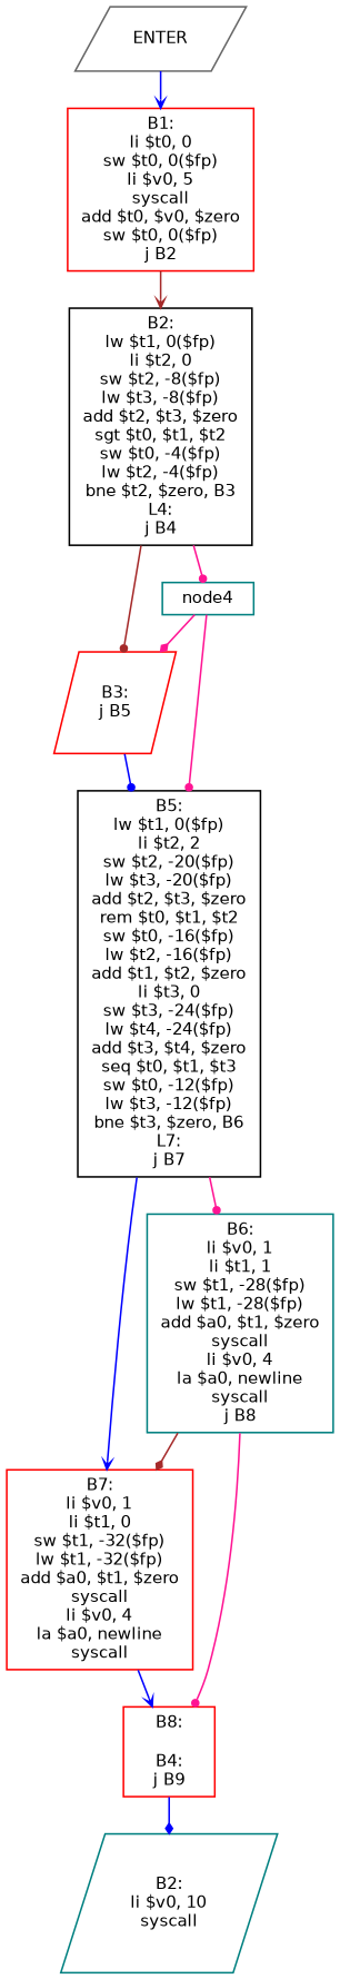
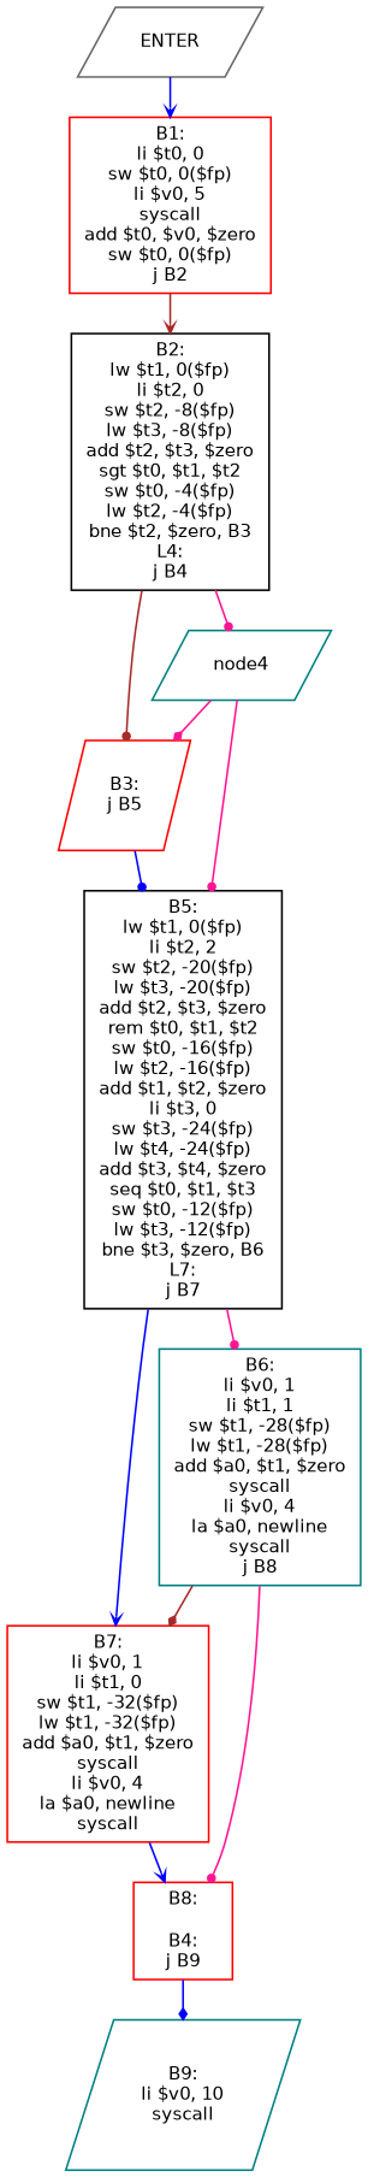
  digraph {
    fontname="DejaVu Sans"
    ranksep=.3
    node [color=red fillcolor=white fontname="DejaVu Sans" fontsize=10 shape=box style=filled]
    edge [arrowhead=dot arrowsize=.5 color=blue fontname="DejaVu Sans"]
    n1 [color=gray40 height=.09 label=ENTER shape=parallelogram]
    n2 [height=.09 label="B1:\nli $t0, 0\nsw $t0, 0($fp)\nli $v0, 5\nsyscall\nadd $t0, $v0, $zero\nsw $t0, 0($fp)\nj B2\n"]
    n3 [color=black height=.09 label="B2:\nlw $t1, 0($fp)\nli $t2, 0\nsw $t2, -8($fp)\nlw $t3, -8($fp)\nadd $t2, $t3, $zero\nsgt $t0, $t1, $t2\nsw $t0, -4($fp)\nlw $t2, -4($fp)\nbne $t2, $zero, B3\nL4:\nj B4\n"]
    n4 [height=.09 label="B3:\nj B5\n" shape=parallelogram]
-   node4 [color=teal height=.09]
+   node4 [color=teal height=.09 shape=parallelogram]
    n6 [color=black height=.09 label="B5:\nlw $t1, 0($fp)\nli $t2, 2\nsw $t2, -20($fp)\nlw $t3, -20($fp)\nadd $t2, $t3, $zero\nrem $t0, $t1, $t2\nsw $t0, -16($fp)\nlw $t2, -16($fp)\nadd $t1, $t2, $zero\nli $t3, 0\nsw $t3, -24($fp)\nlw $t4, -24($fp)\nadd $t3, $t4, $zero\nseq $t0, $t1, $t3\nsw $t0, -12($fp)\nlw $t3, -12($fp)\nbne $t3, $zero, B6\nL7:\nj B7\n"]
    n7 [color=teal height=.09 label="B6:\nli $v0, 1\nli $t1, 1\nsw $t1, -28($fp)\nlw $t1, -28($fp)\nadd $a0, $t1, $zero\nsyscall\nli $v0, 4\nla $a0, newline\nsyscall\nj B8\n"]
    n8 [height=.09 label="B7:\nli $v0, 1\nli $t1, 0\nsw $t1, -32($fp)\nlw $t1, -32($fp)\nadd $a0, $t1, $zero\nsyscall\nli $v0, 4\nla $a0, newline\nsyscall\n"]
    n9 [height=.09 label="B8:\n\nB4:\nj B9\n"]
-   n10 [color=teal height=.09 label="B2:\nli $v0, 10\nsyscall" shape=parallelogram]
+   n10 [color=teal height=.09 label="B9:\nli $v0, 10\nsyscall" shape=parallelogram]
    n1 -> n2 [arrowhead=vee]
    n2 -> n3 [arrowhead=vee color=brown]
    n3 -> n4 [color=brown]
    n3 -> node4 [color=deeppink]
    n4 -> n6
    node4 -> n4 [arrowhead=diamond color=deeppink]
    node4 -> n6 [color=deeppink]
    n6 -> n7 [color=deeppink]
    n6 -> n8 [arrowhead=vee]
    n7 -> n8 [arrowhead=diamond color=brown]
    n7 -> n9 [color=deeppink]
    n8 -> n9 [arrowhead=vee]
    n9 -> n10 [arrowhead=diamond]
  }
